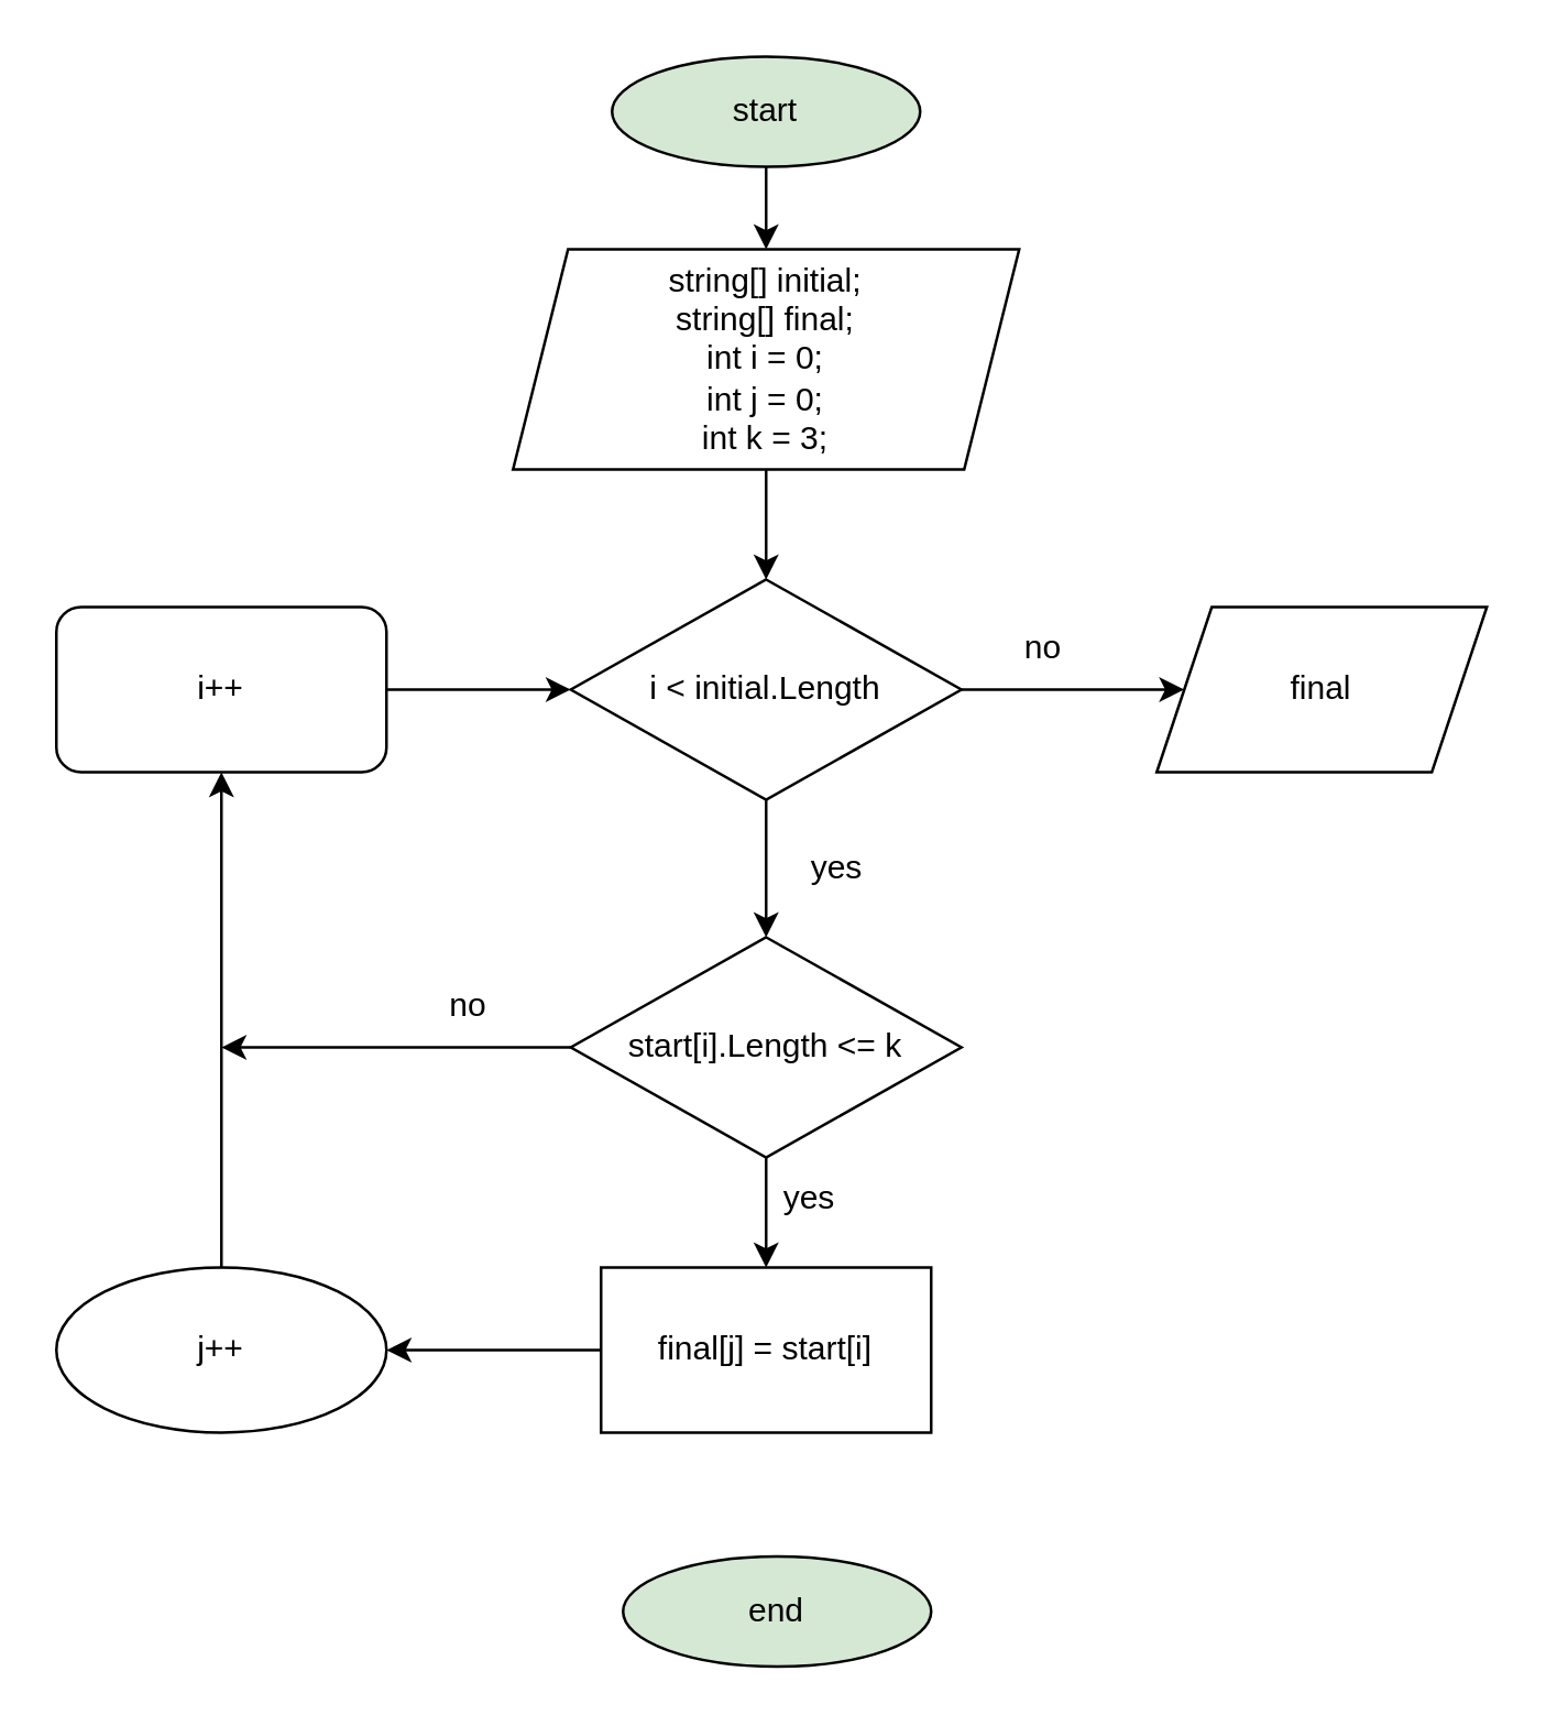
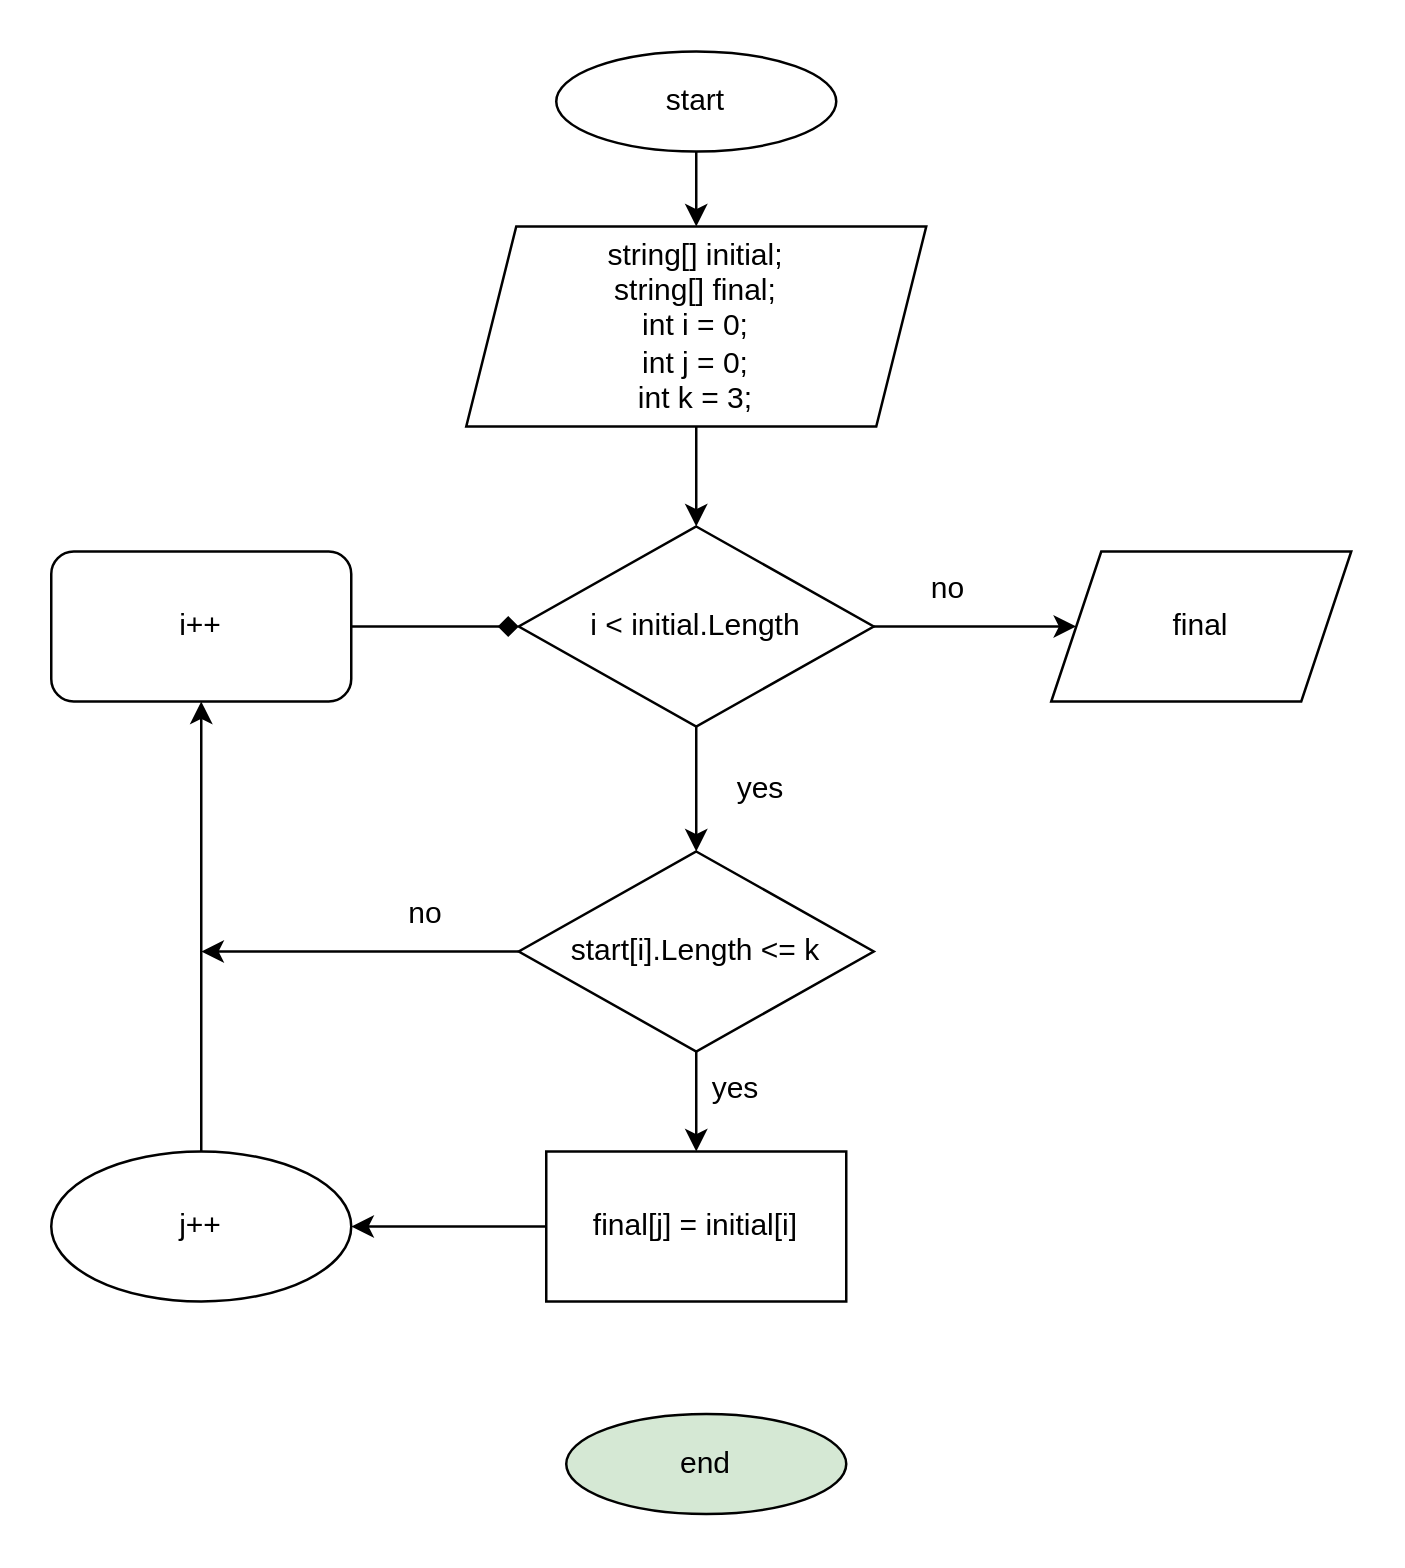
  <mxCell id="0" />
  <mxCell id="1" parent="0" />
  <mxCell id="2" value="" style="edgeStyle=orthogonalEdgeStyle;rounded=0;orthogonalLoop=1;jettySize=auto;html=1;" edge="1" parent="1" source="3" target="5"><mxGeometry relative="1" as="geometry" /></mxCell>
- <mxCell id="3" value="start" style="ellipse;whiteSpace=wrap;html=1;fillColor=#d5e8d4;" vertex="1" parent="1"><mxGeometry x="222" y="20" width="112" height="40" as="geometry" /></mxCell>
+ <mxCell id="3" value="start" style="ellipse;whiteSpace=wrap;html=1;" vertex="1" parent="1"><mxGeometry x="222" y="20" width="112" height="40" as="geometry" /></mxCell>
  <mxCell id="4" value="" style="edgeStyle=orthogonalEdgeStyle;rounded=0;orthogonalLoop=1;jettySize=auto;html=1;" edge="1" parent="1" source="5" target="8"><mxGeometry relative="1" as="geometry" /></mxCell>
  <mxCell id="5" value="string[] initial;&lt;br&gt;string[] final;&lt;br&gt;int i = 0;&lt;br&gt;int j = 0;&lt;br&gt;int k = 3;" style="shape=parallelogram;perimeter=parallelogramPerimeter;whiteSpace=wrap;html=1;fixedSize=1;" vertex="1" parent="1"><mxGeometry x="186" y="90" width="184" height="80" as="geometry" /></mxCell>
  <mxCell id="6" value="" style="edgeStyle=orthogonalEdgeStyle;rounded=0;orthogonalLoop=1;jettySize=auto;html=1;" edge="1" parent="1" source="8" target="18"><mxGeometry relative="1" as="geometry" /></mxCell>
  <mxCell id="7" value="" style="edgeStyle=orthogonalEdgeStyle;rounded=0;orthogonalLoop=1;jettySize=auto;html=1;" edge="1" parent="1" source="8" target="11"><mxGeometry relative="1" as="geometry" /></mxCell>
  <mxCell id="8" value="i &amp;lt; initial.Length" style="rhombus;whiteSpace=wrap;html=1;" vertex="1" parent="1"><mxGeometry x="207" y="210" width="142" height="80" as="geometry" /></mxCell>
  <mxCell id="9" value="" style="edgeStyle=orthogonalEdgeStyle;rounded=0;orthogonalLoop=1;jettySize=auto;html=1;" edge="1" parent="1" source="11" target="13"><mxGeometry relative="1" as="geometry" /></mxCell>
  <mxCell id="10" style="edgeStyle=orthogonalEdgeStyle;rounded=0;orthogonalLoop=1;jettySize=auto;html=1;" edge="1" parent="1" source="11"><mxGeometry relative="1" as="geometry"><mxPoint x="80" y="380" as="targetPoint" /></mxGeometry></mxCell>
  <mxCell id="11" value="start[i].Length &amp;lt;= k" style="rhombus;whiteSpace=wrap;html=1;" vertex="1" parent="1"><mxGeometry x="207" y="340" width="142" height="80" as="geometry" /></mxCell>
  <mxCell id="12" value="" style="edgeStyle=orthogonalEdgeStyle;rounded=0;orthogonalLoop=1;jettySize=auto;html=1;" edge="1" parent="1" source="13" target="15"><mxGeometry relative="1" as="geometry" /></mxCell>
- <mxCell id="13" value="final[j] = start[i]" style="rounded=0;whiteSpace=wrap;html=1;" vertex="1" parent="1"><mxGeometry x="218" y="460" width="120" height="60" as="geometry" /></mxCell>
+ <mxCell id="13" value="final[j] = initial[i]" style="rounded=0;whiteSpace=wrap;html=1;" vertex="1" parent="1"><mxGeometry x="218" y="460" width="120" height="60" as="geometry" /></mxCell>
  <mxCell id="14" style="edgeStyle=orthogonalEdgeStyle;rounded=0;orthogonalLoop=1;jettySize=auto;html=1;entryX=0.5;entryY=1;entryDx=0;entryDy=0;" edge="1" parent="1" source="15" target="17"><mxGeometry relative="1" as="geometry" /></mxCell>
  <mxCell id="15" value="j++" style="ellipse;whiteSpace=wrap;html=1;" vertex="1" parent="1"><mxGeometry x="20" y="460" width="120" height="60" as="geometry" /></mxCell>
- <mxCell id="16" value="" style="edgeStyle=orthogonalEdgeStyle;rounded=0;orthogonalLoop=1;jettySize=auto;html=1;" edge="1" parent="1" source="17" target="8"><mxGeometry relative="1" as="geometry" /></mxCell>
+ <mxCell id="16" value="" style="edgeStyle=orthogonalEdgeStyle;rounded=0;orthogonalLoop=1;jettySize=auto;html=1;endArrow=diamond;" edge="1" parent="1" source="17" target="8"><mxGeometry relative="1" as="geometry" /></mxCell>
  <mxCell id="17" value="i++" style="whiteSpace=wrap;html=1;rounded=1;" vertex="1" parent="1"><mxGeometry x="20" y="220" width="120" height="60" as="geometry" /></mxCell>
  <mxCell id="18" value="final" style="shape=parallelogram;perimeter=parallelogramPerimeter;whiteSpace=wrap;html=1;fixedSize=1;" vertex="1" parent="1"><mxGeometry x="420" y="220" width="120" height="60" as="geometry" /></mxCell>
  <mxCell id="19" value="end" style="ellipse;whiteSpace=wrap;html=1;fillColor=#d5e8d4;" vertex="1" parent="1"><mxGeometry x="226" y="565" width="112" height="40" as="geometry" /></mxCell>
  <mxCell id="20" value="no" style="text;html=1;strokeColor=none;fillColor=none;align=center;verticalAlign=middle;whiteSpace=wrap;rounded=0;" vertex="1" parent="1"><mxGeometry x="140" y="350" width="60" height="30" as="geometry" /></mxCell>
  <mxCell id="21" value="yes" style="text;html=1;strokeColor=none;fillColor=none;align=center;verticalAlign=middle;whiteSpace=wrap;rounded=0;" vertex="1" parent="1"><mxGeometry x="264" y="420" width="60" height="30" as="geometry" /></mxCell>
  <mxCell id="22" value="yes" style="text;html=1;strokeColor=none;fillColor=none;align=center;verticalAlign=middle;whiteSpace=wrap;rounded=0;" vertex="1" parent="1"><mxGeometry x="274" y="300" width="60" height="30" as="geometry" /></mxCell>
  <mxCell id="23" value="no" style="text;html=1;strokeColor=none;fillColor=none;align=center;verticalAlign=middle;whiteSpace=wrap;rounded=0;" vertex="1" parent="1"><mxGeometry x="349" y="220" width="60" height="30" as="geometry" /></mxCell>
